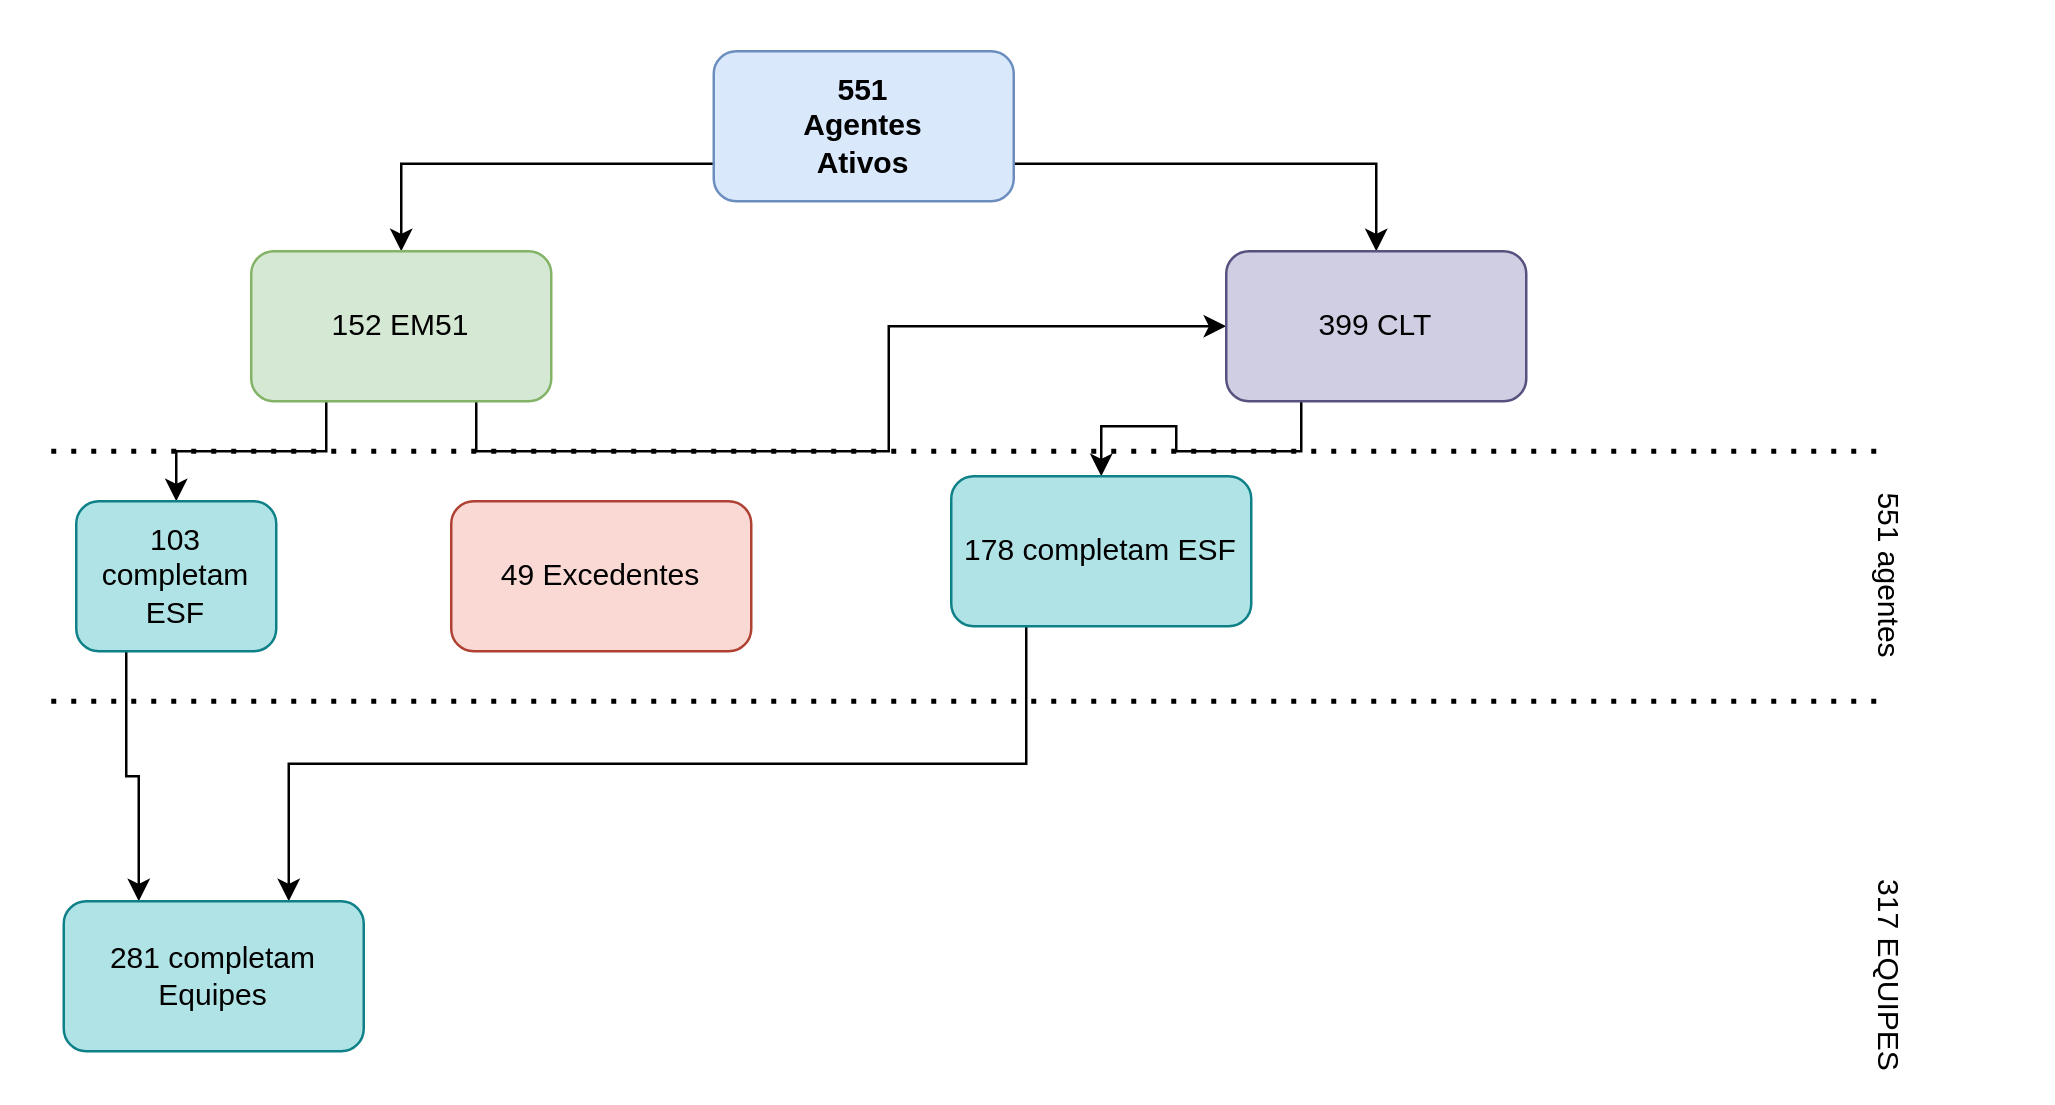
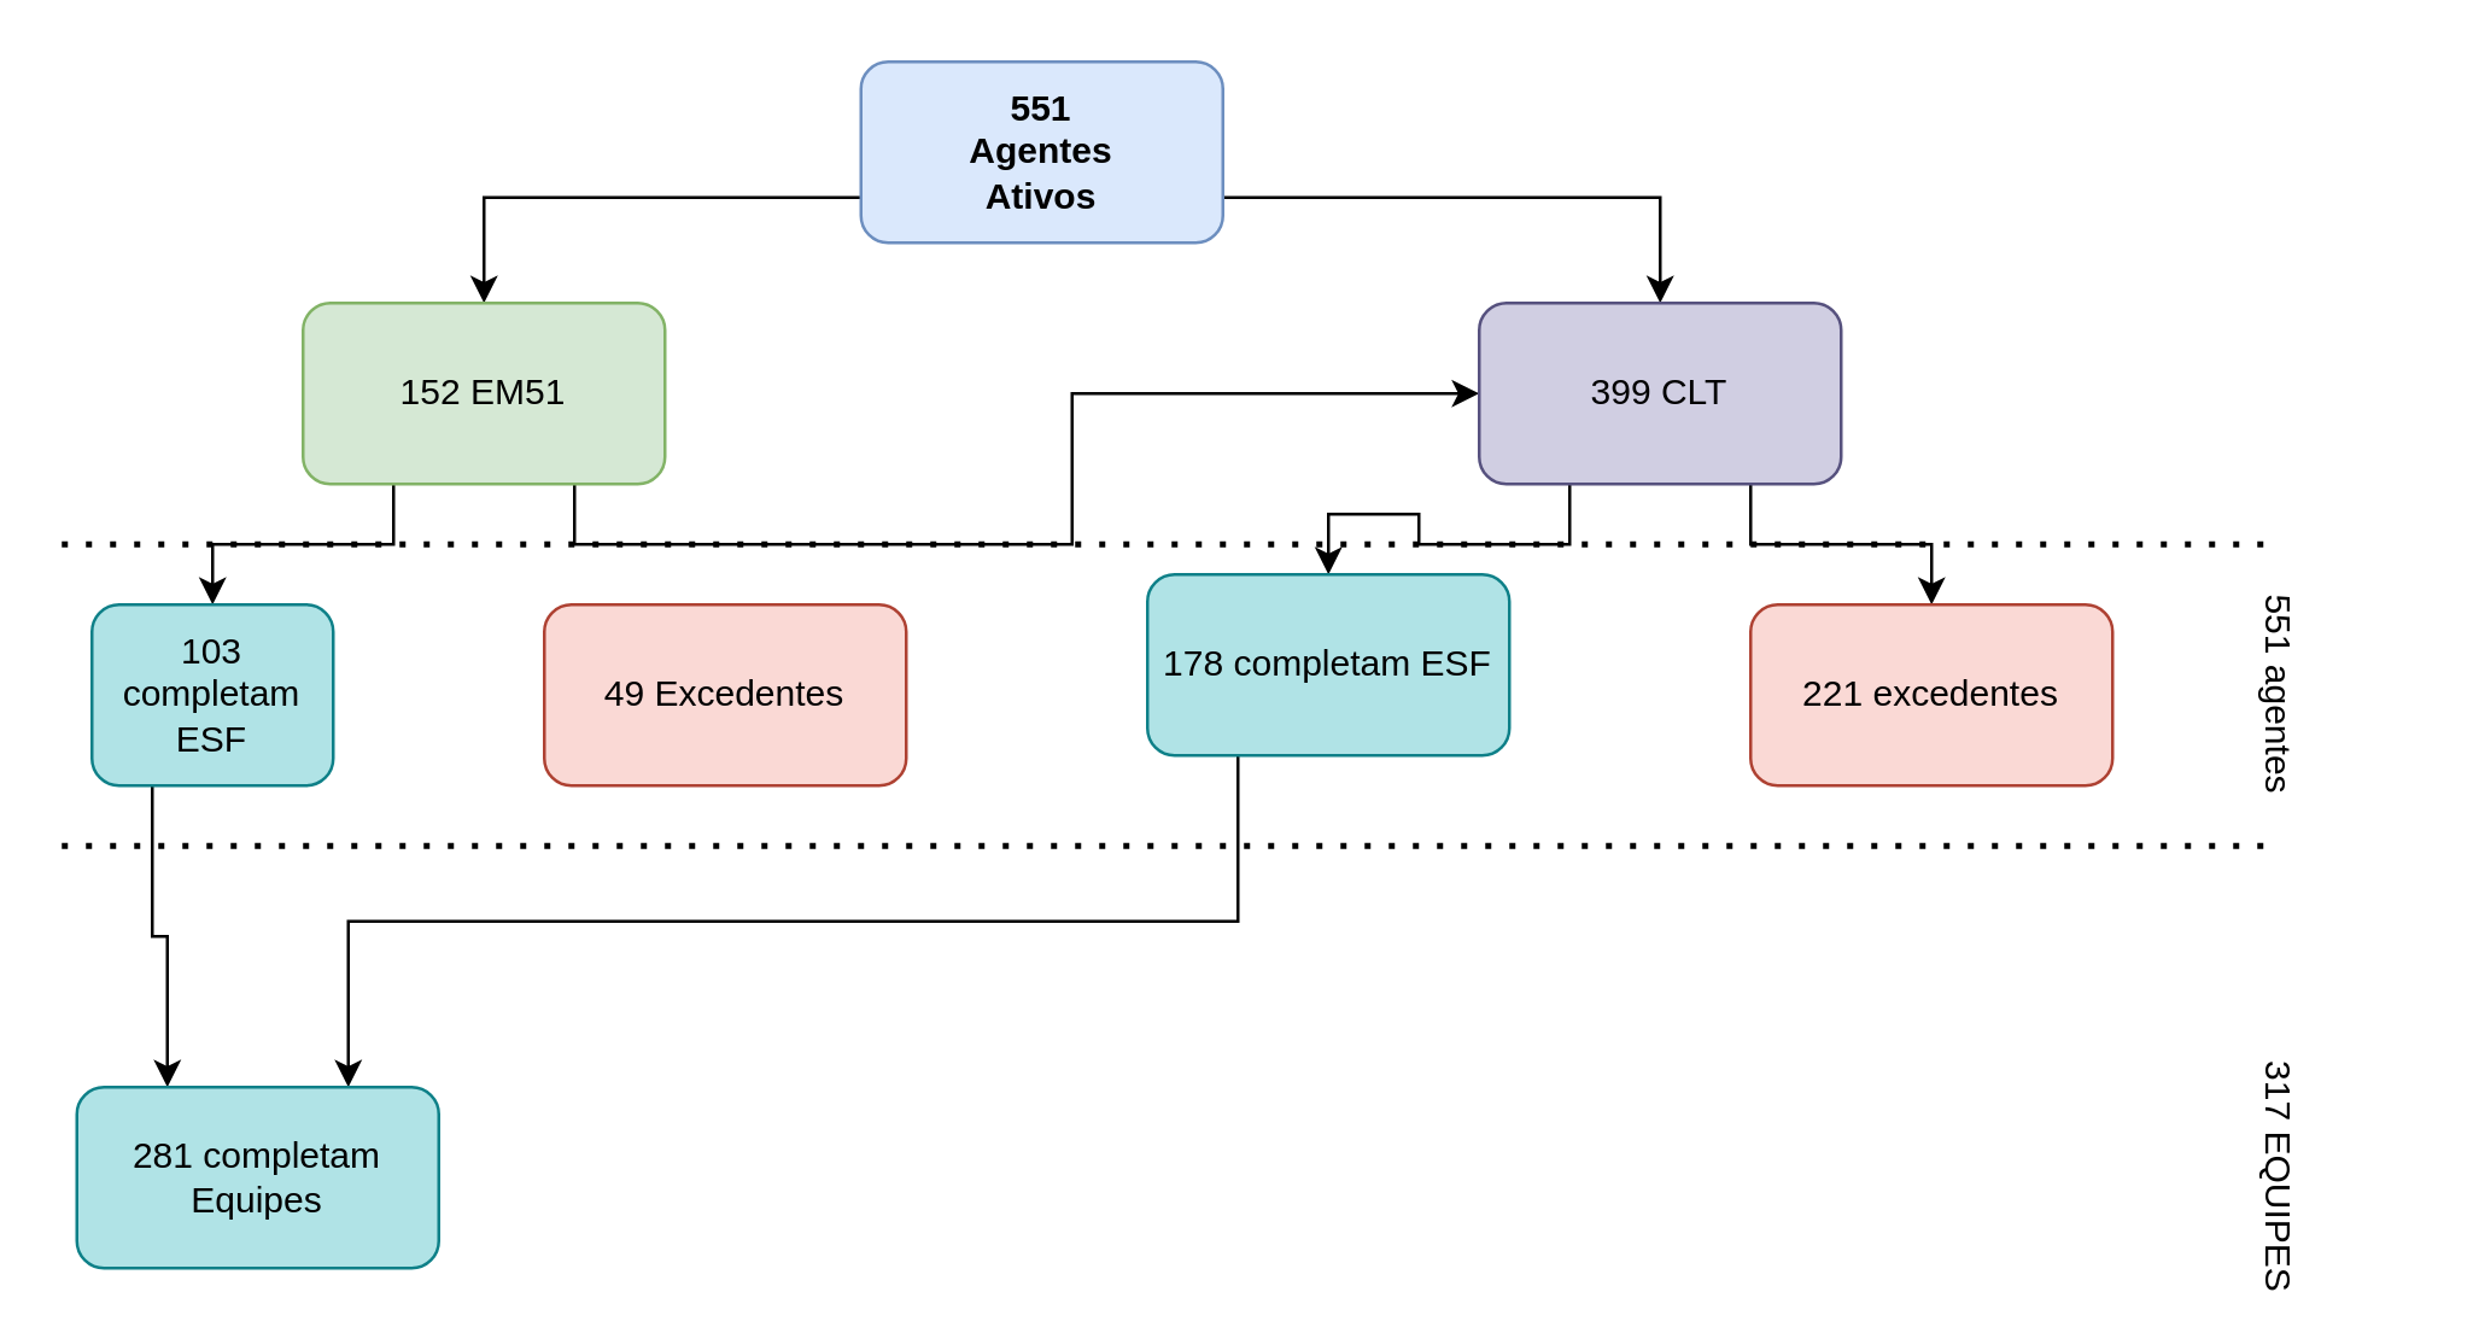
  <mxCell id="0" />
  <mxCell id="1" parent="0" />
  <mxCell id="2" style="edgeStyle=orthogonalEdgeStyle;rounded=0;orthogonalLoop=1;jettySize=auto;html=1;exitX=0;exitY=0.75;exitDx=0;exitDy=0;entryX=0.5;entryY=0;entryDx=0;entryDy=0;" edge="1" parent="1" source="4" target="7"><mxGeometry relative="1" as="geometry" /></mxCell>
  <mxCell id="3" style="edgeStyle=orthogonalEdgeStyle;rounded=0;orthogonalLoop=1;jettySize=auto;html=1;exitX=1;exitY=0.75;exitDx=0;exitDy=0;entryX=0.5;entryY=0;entryDx=0;entryDy=0;" edge="1" parent="1" source="4" target="10"><mxGeometry relative="1" as="geometry" /></mxCell>
  <mxCell id="4" value="551&lt;br&gt;Agentes &lt;br&gt;Ativos" style="rounded=1;whiteSpace=wrap;html=1;fontStyle=1;fillColor=#dae8fc;strokeColor=#6c8ebf;" vertex="1" parent="1"><mxGeometry x="285" y="20" width="120" height="60" as="geometry" /></mxCell>
  <mxCell id="5" style="edgeStyle=orthogonalEdgeStyle;rounded=0;orthogonalLoop=1;jettySize=auto;html=1;exitX=0.25;exitY=1;exitDx=0;exitDy=0;entryX=0.5;entryY=0;entryDx=0;entryDy=0;" edge="1" parent="1" source="7" target="12"><mxGeometry relative="1" as="geometry" /></mxCell>
  <mxCell id="6" style="edgeStyle=orthogonalEdgeStyle;rounded=0;orthogonalLoop=1;jettySize=auto;html=1;exitX=0.75;exitY=1;exitDx=0;exitDy=0;" edge="1" parent="1" source="7" target="10"><mxGeometry relative="1" as="geometry" /></mxCell>
  <mxCell id="7" value="152 EM51" style="rounded=1;whiteSpace=wrap;html=1;fillColor=#d5e8d4;strokeColor=#82b366;" vertex="1" parent="1"><mxGeometry x="100" y="100" width="120" height="60" as="geometry" /></mxCell>
  <mxCell id="8" style="edgeStyle=orthogonalEdgeStyle;rounded=0;orthogonalLoop=1;jettySize=auto;html=1;exitX=0.25;exitY=1;exitDx=0;exitDy=0;" edge="1" parent="1" source="10" target="15"><mxGeometry relative="1" as="geometry" /></mxCell>
+ <mxCell id="9" style="edgeStyle=orthogonalEdgeStyle;rounded=0;orthogonalLoop=1;jettySize=auto;html=1;exitX=0.75;exitY=1;exitDx=0;exitDy=0;entryX=0.5;entryY=0;entryDx=0;entryDy=0;" edge="1" parent="1" source="10" target="16"><mxGeometry relative="1" as="geometry" /></mxCell>
  <mxCell id="10" value="399 CLT" style="rounded=1;whiteSpace=wrap;html=1;fillColor=#d0cee2;strokeColor=#56517e;" vertex="1" parent="1"><mxGeometry x="490" y="100" width="120" height="60" as="geometry" /></mxCell>
  <mxCell id="11" style="edgeStyle=orthogonalEdgeStyle;rounded=0;orthogonalLoop=1;jettySize=auto;html=1;exitX=0.25;exitY=1;exitDx=0;exitDy=0;entryX=0.25;entryY=0;entryDx=0;entryDy=0;" edge="1" parent="1" source="12" target="21"><mxGeometry relative="1" as="geometry" /></mxCell>
  <mxCell id="12" value="103 completam ESF" style="rounded=1;whiteSpace=wrap;html=1;fillColor=#b0e3e6;strokeColor=#0e8088;" vertex="1" parent="1"><mxGeometry x="30" y="200" width="80" height="60" as="geometry" /></mxCell>
  <mxCell id="13" value="49 Excedentes" style="rounded=1;whiteSpace=wrap;html=1;fillColor=#fad9d5;strokeColor=#ae4132;" vertex="1" parent="1"><mxGeometry x="180" y="200" width="120" height="60" as="geometry" /></mxCell>
  <mxCell id="14" style="edgeStyle=orthogonalEdgeStyle;rounded=0;orthogonalLoop=1;jettySize=auto;html=1;exitX=0.25;exitY=1;exitDx=0;exitDy=0;entryX=0.75;entryY=0;entryDx=0;entryDy=0;" edge="1" parent="1" source="15" target="21"><mxGeometry relative="1" as="geometry" /></mxCell>
  <mxCell id="15" value="178 completam ESF" style="rounded=1;whiteSpace=wrap;html=1;fillColor=#b0e3e6;strokeColor=#0e8088;" vertex="1" parent="1"><mxGeometry x="380" y="190" width="120" height="60" as="geometry" /></mxCell>
+ <mxCell id="16" value="221 excedentes" style="rounded=1;whiteSpace=wrap;html=1;fillColor=#fad9d5;strokeColor=#ae4132;" vertex="1" parent="1"><mxGeometry x="580" y="200" width="120" height="60" as="geometry" /></mxCell>
  <mxCell id="17" value="" style="endArrow=none;dashed=1;html=1;dashPattern=1 3;strokeWidth=2;" edge="1" parent="1"><mxGeometry width="50" height="50" relative="1" as="geometry"><mxPoint x="20" y="180" as="sourcePoint" /><mxPoint x="750" y="180" as="targetPoint" /></mxGeometry></mxCell>
  <mxCell id="18" value="" style="endArrow=none;dashed=1;html=1;dashPattern=1 3;strokeWidth=2;" edge="1" parent="1"><mxGeometry width="50" height="50" relative="1" as="geometry"><mxPoint x="20" y="280" as="sourcePoint" /><mxPoint x="750" y="280" as="targetPoint" /></mxGeometry></mxCell>
  <mxCell id="19" value="551 agentes" style="text;html=1;strokeColor=none;fillColor=none;align=center;verticalAlign=middle;whiteSpace=wrap;rounded=0;rotation=90;" vertex="1" parent="1"><mxGeometry x="710" y="220" width="90" height="20" as="geometry" /></mxCell>
  <mxCell id="20" value="317 EQUIPES" style="text;html=1;strokeColor=none;fillColor=none;align=center;verticalAlign=middle;whiteSpace=wrap;rounded=0;rotation=90;" vertex="1" parent="1"><mxGeometry x="710" y="380" width="90" height="20" as="geometry" /></mxCell>
  <mxCell id="21" value="281 completam Equipes" style="rounded=1;whiteSpace=wrap;html=1;fillColor=#b0e3e6;strokeColor=#0e8088;" vertex="1" parent="1"><mxGeometry x="25" y="360" width="120" height="60" as="geometry" /></mxCell>
